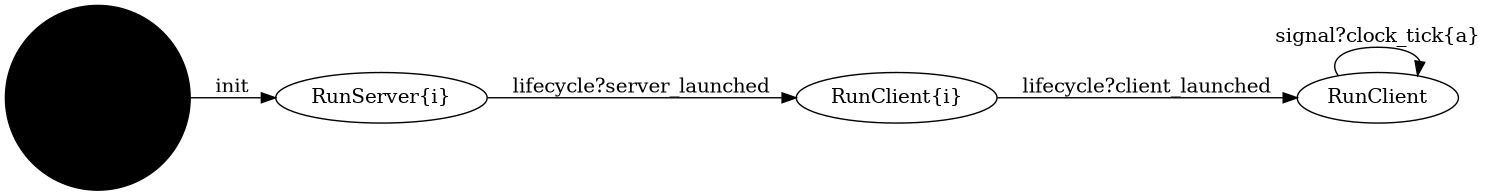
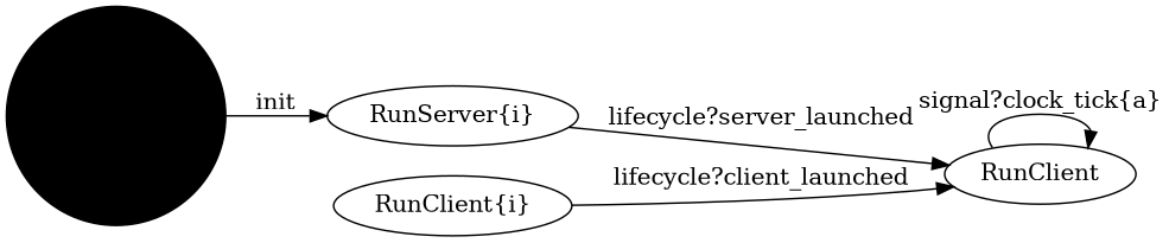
  digraph {
    rankdir=LR
    node [shape=ellipse]
    INIT_STATE [color=black shape=circle style=filled]
    n2 [label="RunServer{i}"]
    n3 [label="RunClient{i}"]
    n4 [label=RunClient]
    INIT_STATE -> n2 [label=init]
-   n2 -> n3 [label="lifecycle?server_launched"]
+   n2 -> n4 [label="lifecycle?server_launched"]
    n3 -> n4 [label="lifecycle?client_launched"]
    n4 -> n4 [label="signal?clock_tick{a}"]
  }
